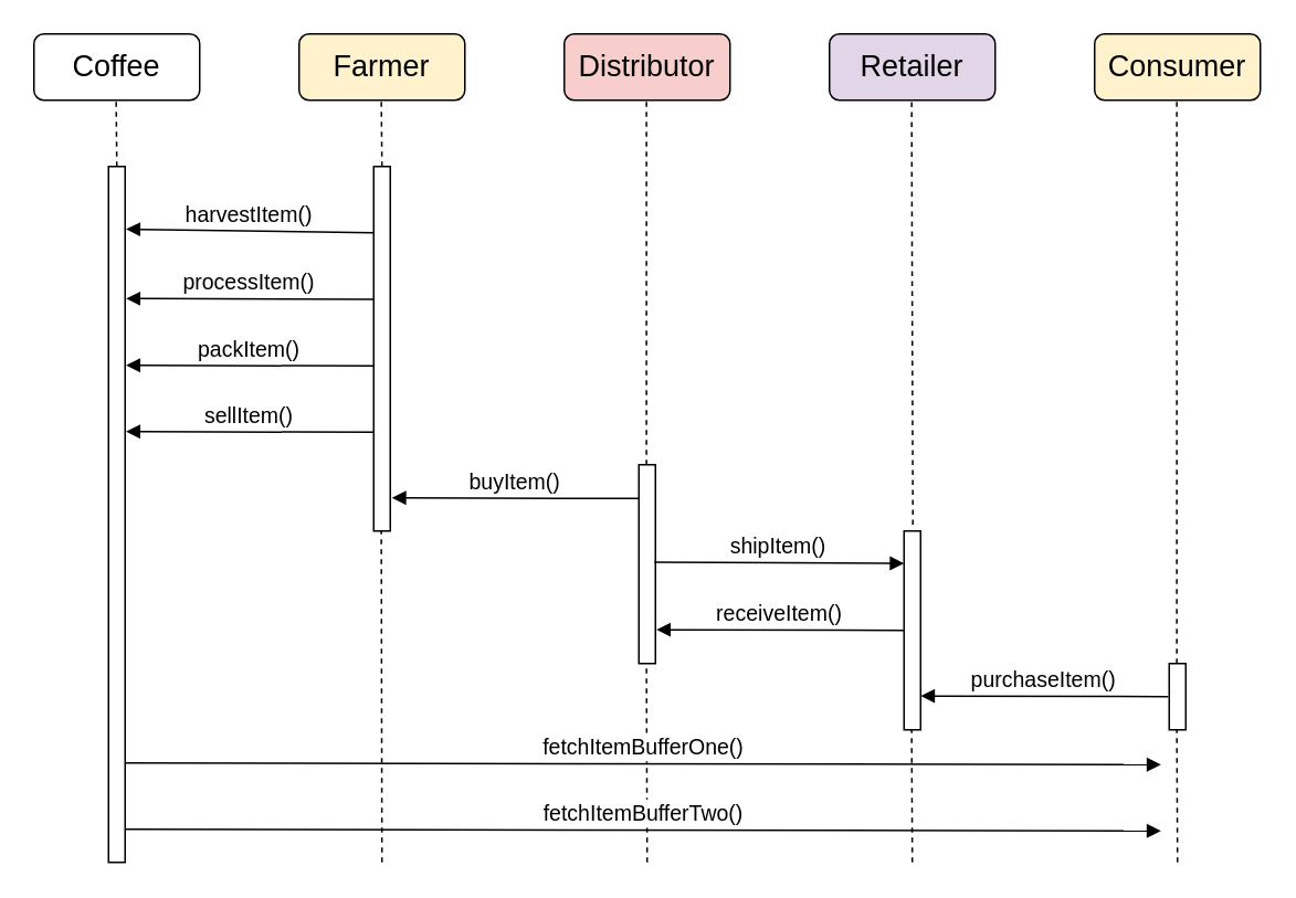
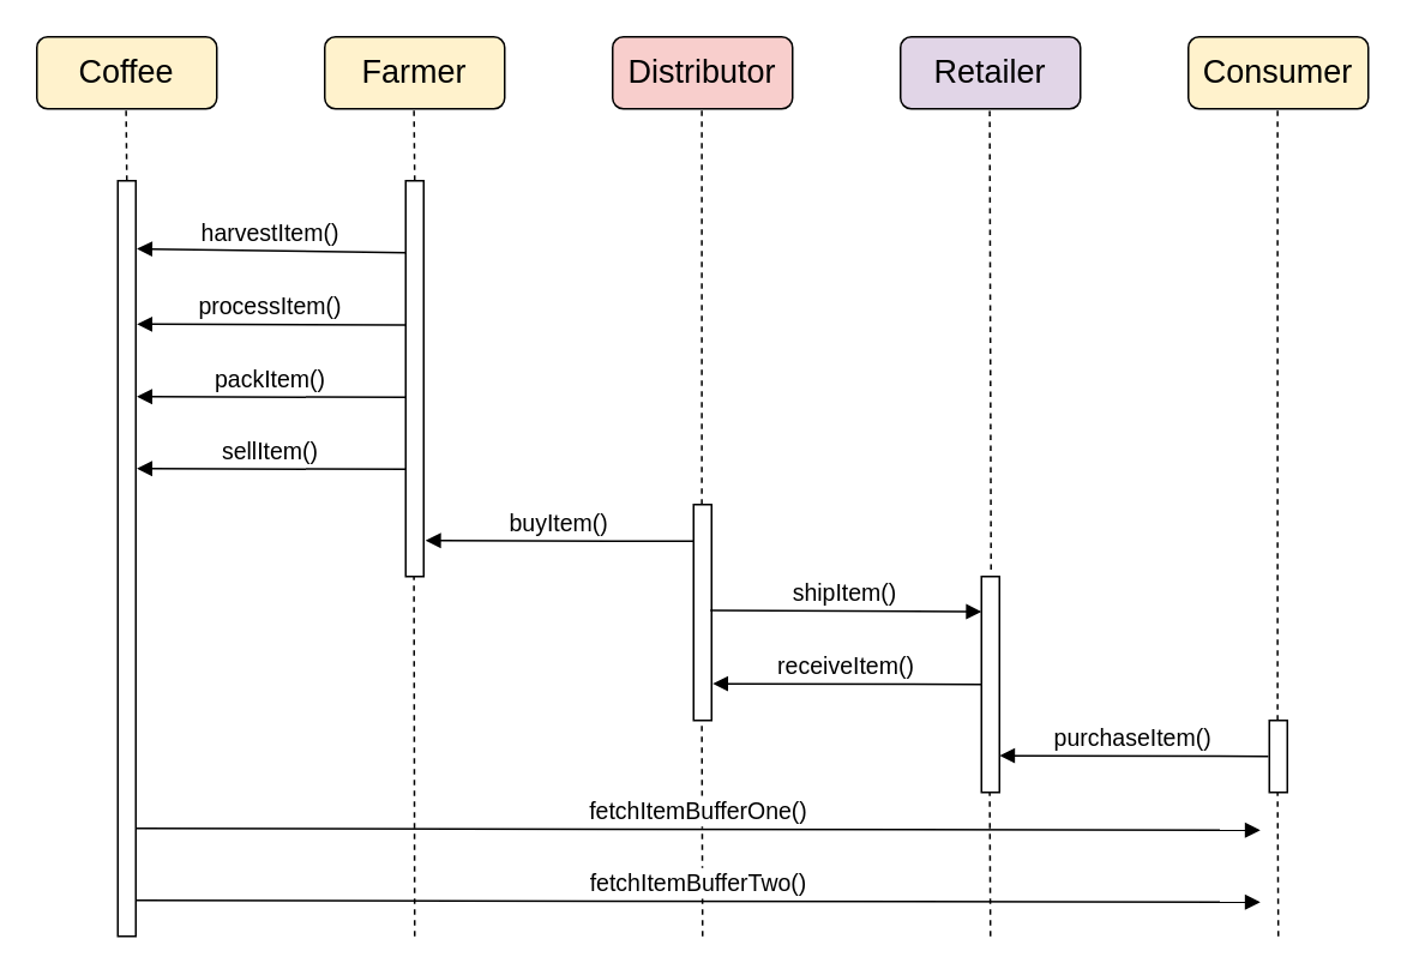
  <mxCell id="0" />
  <mxCell id="1" parent="0" />
- <mxCell id="2" value="&lt;font style=&quot;font-size: 18px&quot;&gt;Coffee&lt;/font&gt;" style="rounded=1;whiteSpace=wrap;html=1;" vertex="1" parent="1"><mxGeometry x="20" y="20" width="100" height="40" as="geometry" /></mxCell>
+ <mxCell id="2" value="&lt;font style=&quot;font-size: 18px&quot;&gt;Coffee&lt;/font&gt;" style="rounded=1;whiteSpace=wrap;html=1;fillColor=#fff2cc;" vertex="1" parent="1"><mxGeometry x="20" y="20" width="100" height="40" as="geometry" /></mxCell>
  <mxCell id="3" value="" style="endArrow=none;dashed=1;html=1;" edge="1" parent="1"><mxGeometry width="50" height="50" relative="1" as="geometry"><mxPoint x="70" y="100" as="sourcePoint" /><mxPoint x="69.58" y="60" as="targetPoint" /></mxGeometry></mxCell>
  <mxCell id="4" value="&lt;font style=&quot;font-size: 18px&quot;&gt;Distributor&lt;/font&gt;" style="rounded=1;whiteSpace=wrap;html=1;fillColor=#f8cecc;" vertex="1" parent="1"><mxGeometry x="340" y="20" width="100" height="40" as="geometry" /></mxCell>
  <mxCell id="5" value="&lt;font style=&quot;font-size: 18px&quot;&gt;Retailer&lt;br&gt;&lt;/font&gt;" style="rounded=1;whiteSpace=wrap;html=1;fillColor=#e1d5e7;" vertex="1" parent="1"><mxGeometry x="500" y="20" width="100" height="40" as="geometry" /></mxCell>
  <mxCell id="6" value="&lt;font style=&quot;font-size: 18px&quot;&gt;Consumer&lt;br&gt;&lt;/font&gt;" style="rounded=1;whiteSpace=wrap;html=1;fillColor=#fff2cc;" vertex="1" parent="1"><mxGeometry x="660" y="20" width="100" height="40" as="geometry" /></mxCell>
  <mxCell id="7" value="&lt;font style=&quot;font-size: 18px&quot;&gt;Farmer&lt;/font&gt;" style="rounded=1;whiteSpace=wrap;html=1;fillColor=#fff2cc;" vertex="1" parent="1"><mxGeometry x="180" y="20" width="100" height="40" as="geometry" /></mxCell>
  <mxCell id="8" value="" style="points=[];perimeter=orthogonalPerimeter;rounded=0;shadow=0;strokeWidth=1;" vertex="1" parent="1"><mxGeometry x="65" y="100" width="10" height="420" as="geometry" /></mxCell>
  <mxCell id="9" value="" style="endArrow=none;dashed=1;html=1;" edge="1" parent="1"><mxGeometry width="50" height="50" relative="1" as="geometry"><mxPoint x="230" y="100" as="sourcePoint" /><mxPoint x="229.58" y="60" as="targetPoint" /></mxGeometry></mxCell>
  <mxCell id="10" value="" style="points=[];perimeter=orthogonalPerimeter;rounded=0;shadow=0;strokeWidth=1;" vertex="1" parent="1"><mxGeometry x="225" y="100" width="10" height="220" as="geometry" /></mxCell>
  <mxCell id="11" value="harvestItem()" style="verticalAlign=bottom;endArrow=block;entryX=1.057;entryY=0.09;shadow=0;strokeWidth=1;entryDx=0;entryDy=0;entryPerimeter=0;fontSize=13;" edge="1" parent="1" target="8"><mxGeometry relative="1" as="geometry"><mxPoint x="225" y="140" as="sourcePoint" /><mxPoint x="80" y="140" as="targetPoint" /></mxGeometry></mxCell>
  <mxCell id="12" value="processItem()" style="verticalAlign=bottom;endArrow=block;entryX=1.057;entryY=0.09;shadow=0;strokeWidth=1;entryDx=0;entryDy=0;entryPerimeter=0;fontSize=13;" edge="1" parent="1"><mxGeometry relative="1" as="geometry"><mxPoint x="225" y="180.11" as="sourcePoint" /><mxPoint x="75.57" y="179.71" as="targetPoint" /></mxGeometry></mxCell>
  <mxCell id="13" value="packItem()" style="verticalAlign=bottom;endArrow=block;entryX=1.057;entryY=0.09;shadow=0;strokeWidth=1;entryDx=0;entryDy=0;entryPerimeter=0;fontSize=13;" edge="1" parent="1"><mxGeometry relative="1" as="geometry"><mxPoint x="225" y="220.4" as="sourcePoint" /><mxPoint x="75.57" y="220" as="targetPoint" /></mxGeometry></mxCell>
  <mxCell id="14" value="sellItem()" style="verticalAlign=bottom;endArrow=block;entryX=1.057;entryY=0.09;shadow=0;strokeWidth=1;entryDx=0;entryDy=0;entryPerimeter=0;fontSize=13;" edge="1" parent="1"><mxGeometry relative="1" as="geometry"><mxPoint x="225" y="260.4" as="sourcePoint" /><mxPoint x="75.57" y="260" as="targetPoint" /></mxGeometry></mxCell>
  <mxCell id="15" value="" style="endArrow=none;dashed=1;html=1;exitX=0.458;exitY=0;exitDx=0;exitDy=0;exitPerimeter=0;" edge="1" parent="1" source="16"><mxGeometry width="50" height="50" relative="1" as="geometry"><mxPoint x="390" y="100" as="sourcePoint" /><mxPoint x="389.58" y="60" as="targetPoint" /></mxGeometry></mxCell>
  <mxCell id="16" value="" style="points=[];perimeter=orthogonalPerimeter;rounded=0;shadow=0;strokeWidth=1;" vertex="1" parent="1"><mxGeometry x="385" y="280" width="10" height="120" as="geometry" /></mxCell>
  <mxCell id="17" value="buyItem()" style="verticalAlign=bottom;endArrow=block;entryX=1.057;entryY=0.09;shadow=0;strokeWidth=1;entryDx=0;entryDy=0;entryPerimeter=0;fontSize=13;" edge="1" parent="1"><mxGeometry relative="1" as="geometry"><mxPoint x="385.43" y="300.4" as="sourcePoint" /><mxPoint x="236" y="300" as="targetPoint" /></mxGeometry></mxCell>
  <mxCell id="18" value="" style="endArrow=none;dashed=1;html=1;exitX=0.533;exitY=-0.032;exitDx=0;exitDy=0;exitPerimeter=0;" edge="1" parent="1" source="19"><mxGeometry width="50" height="50" relative="1" as="geometry"><mxPoint x="549.58" y="280" as="sourcePoint" /><mxPoint x="549.58" y="60" as="targetPoint" /></mxGeometry></mxCell>
  <mxCell id="19" value="" style="points=[];perimeter=orthogonalPerimeter;rounded=0;shadow=0;strokeWidth=1;" vertex="1" parent="1"><mxGeometry x="545" y="320" width="10" height="120" as="geometry" /></mxCell>
  <mxCell id="20" value="shipItem()" style="verticalAlign=bottom;endArrow=block;entryX=0;entryY=0;shadow=0;strokeWidth=1;fontSize=13;exitX=0.933;exitY=0.49;exitDx=0;exitDy=0;exitPerimeter=0;" edge="1" parent="1" source="16"><mxGeometry relative="1" as="geometry"><mxPoint x="400" y="340" as="sourcePoint" /><mxPoint x="545" y="339.58" as="targetPoint" /></mxGeometry></mxCell>
  <mxCell id="21" value="receiveItem()" style="verticalAlign=bottom;endArrow=block;entryX=1.057;entryY=0.09;shadow=0;strokeWidth=1;entryDx=0;entryDy=0;entryPerimeter=0;fontSize=13;" edge="1" parent="1"><mxGeometry relative="1" as="geometry"><mxPoint x="545" y="379.98" as="sourcePoint" /><mxPoint x="395.57" y="379.58" as="targetPoint" /></mxGeometry></mxCell>
  <mxCell id="22" value="" style="endArrow=none;dashed=1;html=1;exitX=0.458;exitY=0;exitDx=0;exitDy=0;exitPerimeter=0;" edge="1" parent="1" source="23"><mxGeometry width="50" height="50" relative="1" as="geometry"><mxPoint x="710.33" y="316.16" as="sourcePoint" /><mxPoint x="709.58" y="60" as="targetPoint" /></mxGeometry></mxCell>
  <mxCell id="23" value="" style="points=[];perimeter=orthogonalPerimeter;rounded=0;shadow=0;strokeWidth=1;" vertex="1" parent="1"><mxGeometry x="705" y="400" width="10" height="40" as="geometry" /></mxCell>
  <mxCell id="24" value="purchaseItem()" style="verticalAlign=bottom;endArrow=block;entryX=1.057;entryY=0.09;shadow=0;strokeWidth=1;entryDx=0;entryDy=0;entryPerimeter=0;fontSize=13;" edge="1" parent="1"><mxGeometry relative="1" as="geometry"><mxPoint x="704.43" y="419.98" as="sourcePoint" /><mxPoint x="555" y="419.58" as="targetPoint" /></mxGeometry></mxCell>
  <mxCell id="25" value="" style="endArrow=none;dashed=1;html=1;" edge="1" parent="1"><mxGeometry width="50" height="50" relative="1" as="geometry"><mxPoint x="710" y="520" as="sourcePoint" /><mxPoint x="709.58" y="440" as="targetPoint" /></mxGeometry></mxCell>
  <mxCell id="26" value="" style="endArrow=none;dashed=1;html=1;" edge="1" parent="1"><mxGeometry width="50" height="50" relative="1" as="geometry"><mxPoint x="550" y="520" as="sourcePoint" /><mxPoint x="549.58" y="440" as="targetPoint" /></mxGeometry></mxCell>
  <mxCell id="27" value="" style="endArrow=none;dashed=1;html=1;" edge="1" parent="1"><mxGeometry width="50" height="50" relative="1" as="geometry"><mxPoint x="390" y="520" as="sourcePoint" /><mxPoint x="389.58" y="400" as="targetPoint" /></mxGeometry></mxCell>
  <mxCell id="28" value="" style="endArrow=none;dashed=1;html=1;" edge="1" parent="1"><mxGeometry width="50" height="50" relative="1" as="geometry"><mxPoint x="230" y="520" as="sourcePoint" /><mxPoint x="229.58" y="320" as="targetPoint" /></mxGeometry></mxCell>
  <mxCell id="29" value="fetchItemBufferOne()" style="verticalAlign=bottom;endArrow=block;shadow=0;strokeWidth=1;fontSize=13;exitX=0.933;exitY=0.49;exitDx=0;exitDy=0;exitPerimeter=0;" edge="1" parent="1"><mxGeometry relative="1" as="geometry"><mxPoint x="75" y="460" as="sourcePoint" /><mxPoint x="700" y="461" as="targetPoint" /></mxGeometry></mxCell>
  <mxCell id="30" value="fetchItemBufferTwo()" style="verticalAlign=bottom;endArrow=block;shadow=0;strokeWidth=1;fontSize=13;exitX=0.933;exitY=0.49;exitDx=0;exitDy=0;exitPerimeter=0;" edge="1" parent="1"><mxGeometry relative="1" as="geometry"><mxPoint x="75" y="500" as="sourcePoint" /><mxPoint x="700" y="501" as="targetPoint" /></mxGeometry></mxCell>
